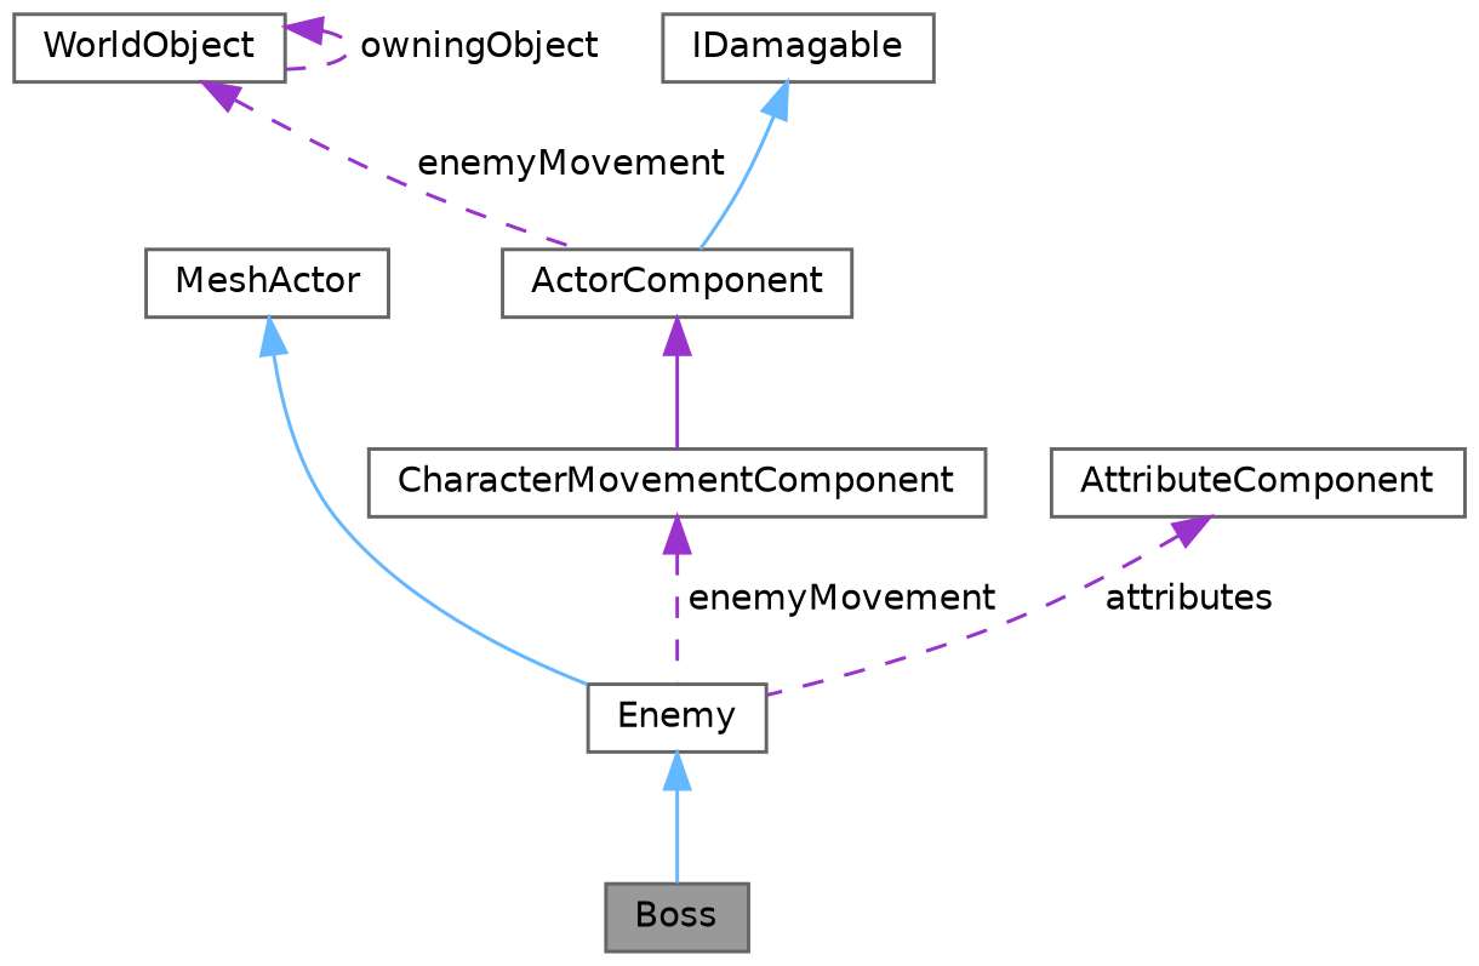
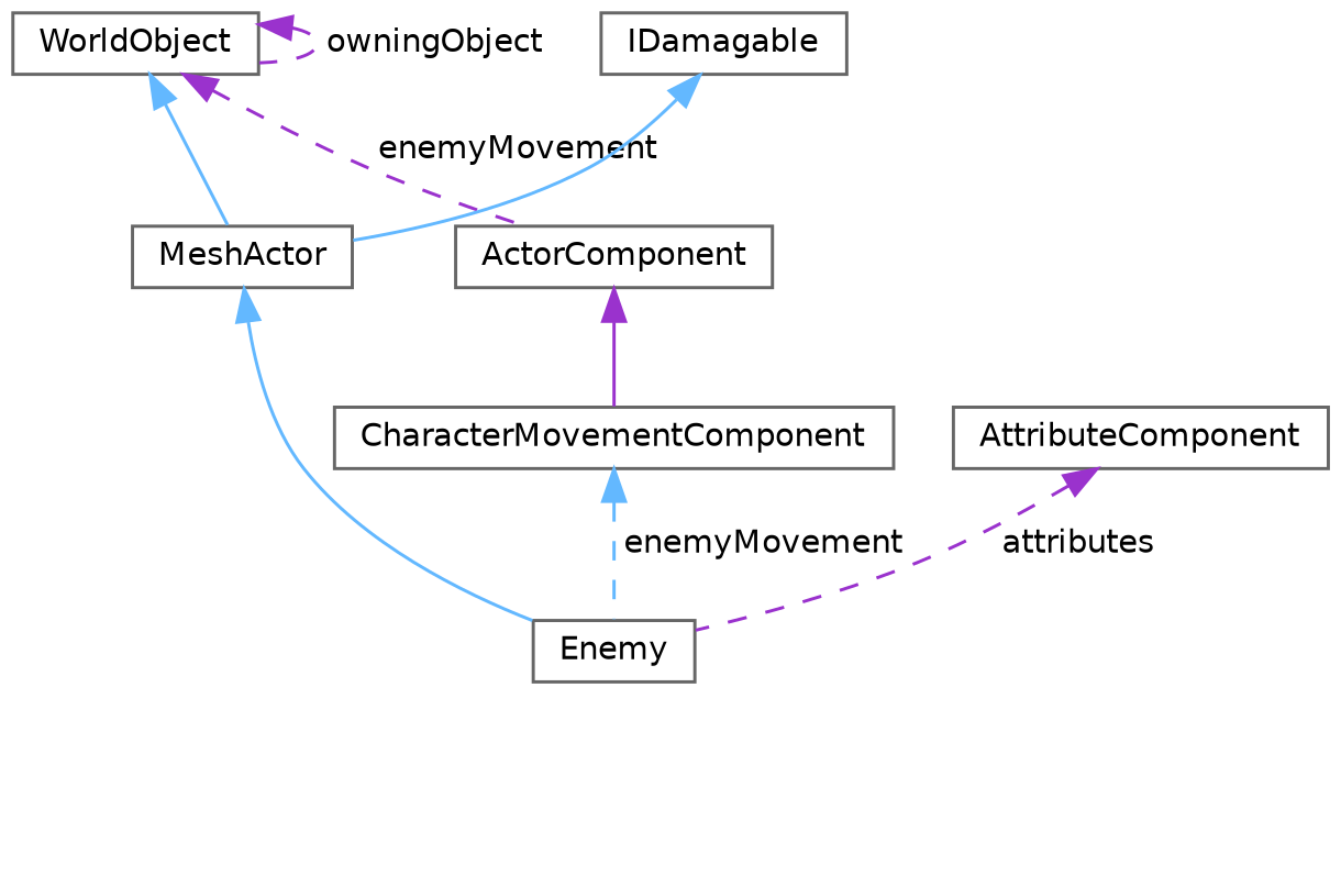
  digraph {
    node [color=gray40 fillcolor=white fontname=Helvetica fontsize=10 shape=box style=filled]
    edge [color=darkorchid3 dir=back fontname=Helvetica fontsize=10 labelfontname=Helvetica labelfontsize=10 style=solid]
-   n1 [fillcolor=grey60 fontcolor=black height=0.2 label=Boss width=0.4]
    n2 [height=0.2 label=Enemy width=0.4]
    n3 [height=0.2 label=MeshActor width=0.4]
    n4 [height=0.2 label=WorldObject width=0.4]
    n5 [height=0.2 label=ActorComponent width=0.4]
    n6 [height=0.2 label=CharacterMovementComponent width=0.4]
    n7 [height=0.2 label=IDamagable width=0.4]
    n8 [height=0.2 label=AttributeComponent width=0.4]
-   n2 -> n1 [color=steelblue1]
    n3 -> n2 [color=steelblue1]
+   n4 -> n3 [color=steelblue1]
    n4 -> n4 [label=" owningObject" style=dashed]
    n4 -> n5 [label=" enemyMovement" style=dashed]
    n5 -> n6
-   n6 -> n2 [label=" enemyMovement" style=dashed]
-   n7 -> n5 [color=steelblue1]
+   n6 -> n2 [color=steelblue1 label=" enemyMovement" style=dashed]
+   n7 -> n3 [color=steelblue1]
    n8 -> n2 [label=" attributes" style=dashed]
  }
